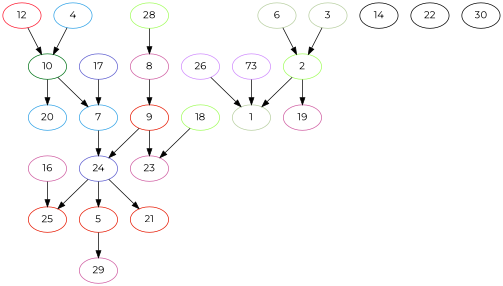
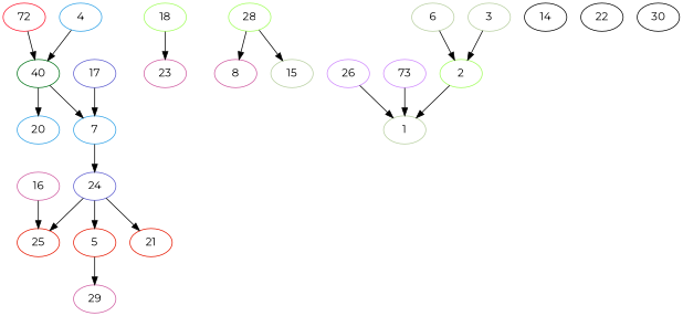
  digraph {
    fontname=Montserrat
    node [color="#cf5ca1" fontname=Montserrat]
    edge [color=black fontname=Montserrat]
-   12 [color="#fd172e"]
-   10 [color="#007317"]
+   12 [color="#fd172e" label=72]
+   10 [color="#007317" label=40]
    20 [color="#2ea1e6"]
    7 [color="#2ea1e6"]
    24 [color="#5c5ccf"]
    25 [color="#e61700"]
    5 [color="#e61700"]
    21 [color="#e61700"]
    4 [color="#2ea1e6"]
    29
    17 [color="#5c5ccf"]
-   9 [color="#e61700"]
    23
    16
    8
    2 [color="#a1fd5c"]
-   19
    1 [color="#b8cfa1"]
    28 [color="#a1fd5c"]
+   15 [color="#b8cfa1"]
    18 [color="#a1fd5c"]
    6 [color="#b8cfa1"]
    3 [color="#b8cfa1"]
    26 [color="#cf8afd"]
    n25 [color="#cf8afd" label=73]
    14 [color=black]
    22 [color=black]
    30 [color=black]
    12 -> 10
    10 -> 20
    10 -> 7
    7 -> 24
    24 -> 25
    24 -> 5
    24 -> 21
    5 -> 29
    4 -> 10
    17 -> 7
-   9 -> 24
-   9 -> 23
    16 -> 25
-   8 -> 9
-   2 -> 19
    2 -> 1
    28 -> 8
+   28 -> 15
    18 -> 23
    6 -> 2
    3 -> 2
    26 -> 1
    n25 -> 1
  }
